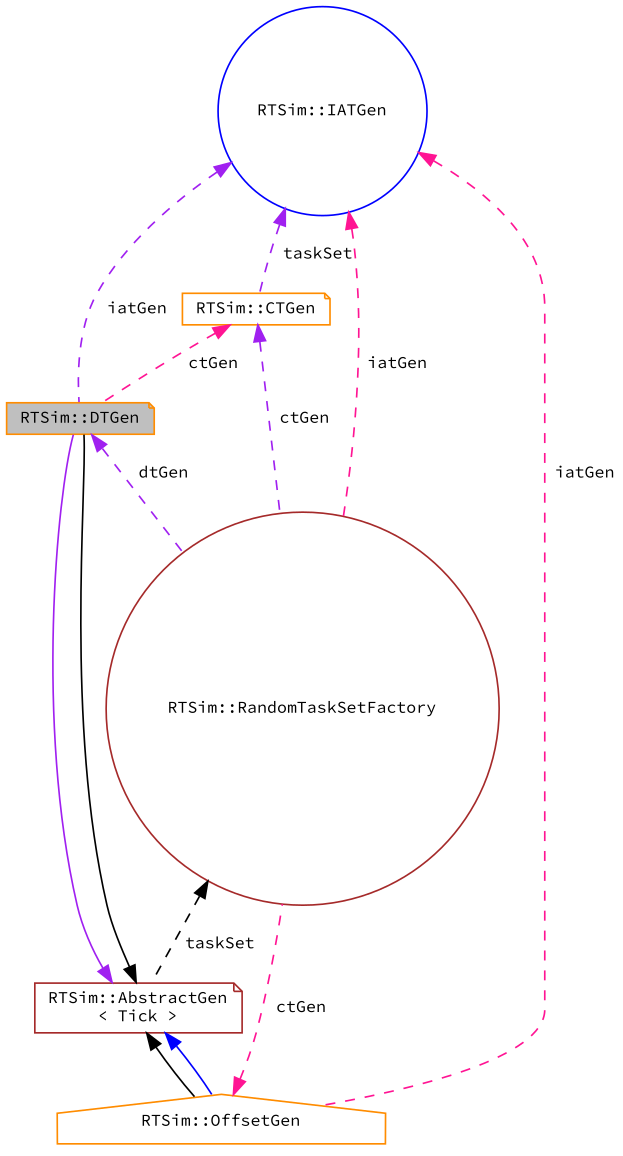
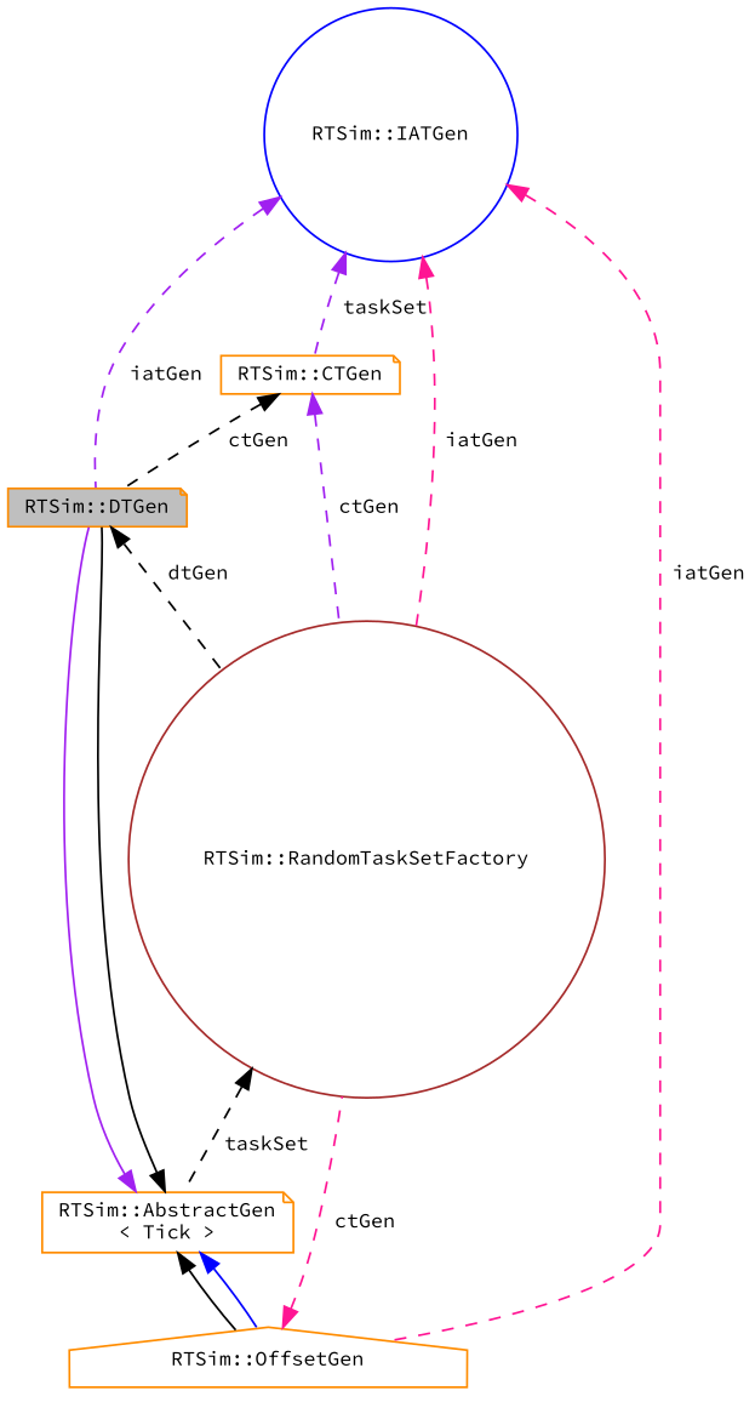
  digraph {
    fontname="Source Code Pro"
    node [color=darkorange fillcolor=white fontname="Source Code Pro" fontsize=10 shape=note style=filled]
    edge [color=purple dir=back fontname="Source Code Pro" fontsize=10 labelfontname=Helvetica labelfontsize=10 style=dashed]
    n1 [fillcolor=grey75 fontcolor=black height=0.2 label="RTSim::DTGen" width=0.4]
    n2 [color=brown height=0.2 label="RTSim::RandomTaskSetFactory" shape=circle width=0.4]
-   n3 [color=brown height=0.2 label="RTSim::AbstractGen\l\< Tick \>" width=0.4]
+   n3 [height=0.2 label="RTSim::AbstractGen\l\< Tick \>" width=0.4]
    n4 [height=0.2 label="RTSim::OffsetGen" shape=house width=0.4]
    n5 [color=blue height=0.2 label="RTSim::IATGen" shape=circle width=0.4]
    n6 [height=0.2 label="RTSim::CTGen" width=0.4]
-   n1 -> n2 [label=" dtGen"]
+   n1 -> n2 [color=black label=" dtGen"]
    n2 -> n3 [color=black label=" taskSet"]
    n3 -> n1 [style=solid]
    n3 -> n1 [color=black style=solid]
    n3 -> n4 [color=black style=solid]
    n3 -> n4 [color=blue style=solid]
    n4 -> n2 [color=deeppink label=" ctGen"]
    n5 -> n1 [label=" iatGen"]
    n5 -> n2 [color=deeppink label=" iatGen"]
    n5 -> n4 [color=deeppink label=" iatGen"]
    n5 -> n6 [label=" taskSet"]
-   n6 -> n1 [color=deeppink label=" ctGen"]
+   n6 -> n1 [color=black label=" ctGen"]
    n6 -> n2 [label=" ctGen"]
  }
